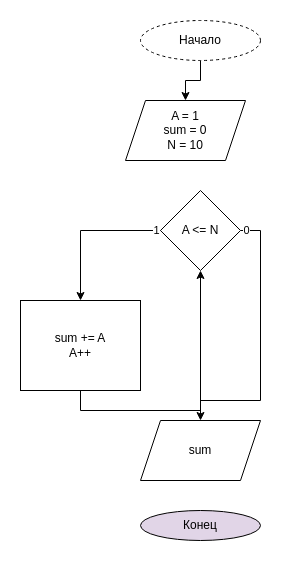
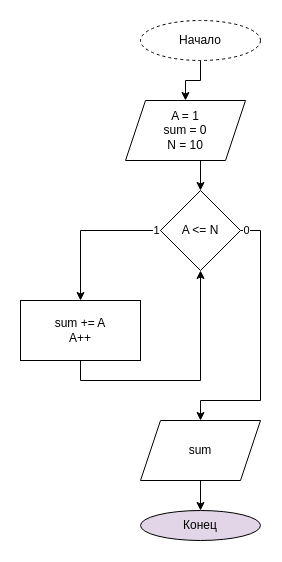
  <mxCell id="0" />
  <mxCell id="1" parent="0" />
  <mxCell id="2" style="edgeStyle=orthogonalEdgeStyle;rounded=0;orthogonalLoop=1;jettySize=auto;html=1;exitX=0.5;exitY=1;exitDx=0;exitDy=0;entryX=0.5;entryY=0;entryDx=0;entryDy=0;" edge="1" parent="1" source="3" target="5"><mxGeometry relative="1" as="geometry" /></mxCell>
  <mxCell id="3" value="Начало" style="ellipse;whiteSpace=wrap;html=1;dashed=1;" vertex="1" parent="1"><mxGeometry x="140" y="20" width="120" height="40" as="geometry" /></mxCell>
+ <mxCell id="4" style="edgeStyle=orthogonalEdgeStyle;rounded=0;orthogonalLoop=1;jettySize=auto;html=1;exitX=0.5;exitY=1;exitDx=0;exitDy=0;entryX=0.5;entryY=0;entryDx=0;entryDy=0;" edge="1" parent="1" source="5" target="8"><mxGeometry relative="1" as="geometry" /></mxCell>
  <mxCell id="5" value="A = 1&lt;br&gt;sum = 0&lt;br&gt;N = 10" style="shape=parallelogram;perimeter=parallelogramPerimeter;whiteSpace=wrap;html=1;fixedSize=1;" vertex="1" parent="1"><mxGeometry x="125" y="100" width="120" height="60" as="geometry" /></mxCell>
  <mxCell id="6" value="1" style="edgeStyle=orthogonalEdgeStyle;rounded=0;orthogonalLoop=1;jettySize=auto;html=1;exitX=0;exitY=0.5;exitDx=0;exitDy=0;entryX=0.5;entryY=0;entryDx=0;entryDy=0;" edge="1" parent="1" source="8" target="10"><mxGeometry x="-0.947" relative="1" as="geometry"><mxPoint as="offset" /></mxGeometry></mxCell>
  <mxCell id="7" value="0" style="edgeStyle=orthogonalEdgeStyle;rounded=0;orthogonalLoop=1;jettySize=auto;html=1;exitX=1;exitY=0.5;exitDx=0;exitDy=0;entryX=0.5;entryY=0;entryDx=0;entryDy=0;" edge="1" parent="1" source="8" target="12"><mxGeometry x="-0.956" relative="1" as="geometry"><Array as="points"><mxPoint x="260" y="230" /><mxPoint x="260" y="400" /><mxPoint x="200" y="400" /></Array><mxPoint as="offset" /></mxGeometry></mxCell>
  <mxCell id="8" value="A &amp;lt;= N" style="rhombus;whiteSpace=wrap;html=1;" vertex="1" parent="1"><mxGeometry x="160" y="190" width="80" height="80" as="geometry" /></mxCell>
  <mxCell id="9" style="edgeStyle=orthogonalEdgeStyle;rounded=0;orthogonalLoop=1;jettySize=auto;html=1;exitX=0.5;exitY=1;exitDx=0;exitDy=0;entryX=0.5;entryY=1;entryDx=0;entryDy=0;" edge="1" parent="1" source="10" target="8"><mxGeometry relative="1" as="geometry" /></mxCell>
- <mxCell id="10" value="sum += A&lt;br&gt;A++" style="rounded=0;whiteSpace=wrap;html=1;" vertex="1" parent="1"><mxGeometry x="20" y="300" width="120" height="90" as="geometry" /></mxCell>
+ <mxCell id="10" value="sum += A&lt;br&gt;A++" style="rounded=0;whiteSpace=wrap;html=1;" vertex="1" parent="1"><mxGeometry x="20" y="300" width="120" height="60" as="geometry" /></mxCell>
+ <mxCell id="11" style="edgeStyle=orthogonalEdgeStyle;rounded=0;orthogonalLoop=1;jettySize=auto;html=1;exitX=0.5;exitY=1;exitDx=0;exitDy=0;entryX=0.5;entryY=0;entryDx=0;entryDy=0;" edge="1" parent="1" source="12" target="13"><mxGeometry relative="1" as="geometry" /></mxCell>
  <mxCell id="12" value="sum" style="shape=parallelogram;perimeter=parallelogramPerimeter;whiteSpace=wrap;html=1;fixedSize=1;" vertex="1" parent="1"><mxGeometry x="140" y="420" width="120" height="60" as="geometry" /></mxCell>
  <mxCell id="13" value="Конец" style="ellipse;whiteSpace=wrap;html=1;fillColor=#e1d5e7;" vertex="1" parent="1"><mxGeometry x="140" y="510" width="120" height="30" as="geometry" /></mxCell>
